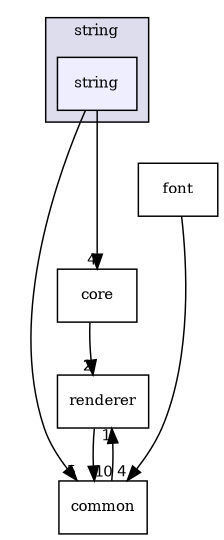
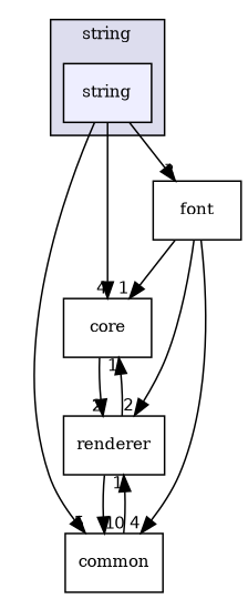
  digraph {
    compound=true
    fontname="DejaVu Serif"
    node [fontname="DejaVu Serif" fontsize=10 shape=box]
    edge [fontname="DejaVu Serif" headlabel=1 labeldistance=1.5 labelfontname=Helvetica labelfontsize=10]
    n1 [fillcolor="#eeeeff" label=string pencolor=black style=filled]
    n2 [label=core]
    n3 [label=common]
    n4 [label=font]
    n5 [label=renderer]
    subgraph cluster_1 {
      bgcolor="#ddddee"
      fontsize=10
      label=string
      pencolor=black
      n1
    }
    n1 -> n2 [headlabel=4]
    n1 -> n3 [headlabel=5]
+   n1 -> n4 [headlabel=3]
    n2 -> n5 [headlabel=2]
    n3 -> n5
+   n4 -> n2
    n4 -> n3 [headlabel=4]
+   n4 -> n5 [headlabel=2]
+   n5 -> n2
    n5 -> n3 [headlabel=10]
  }
